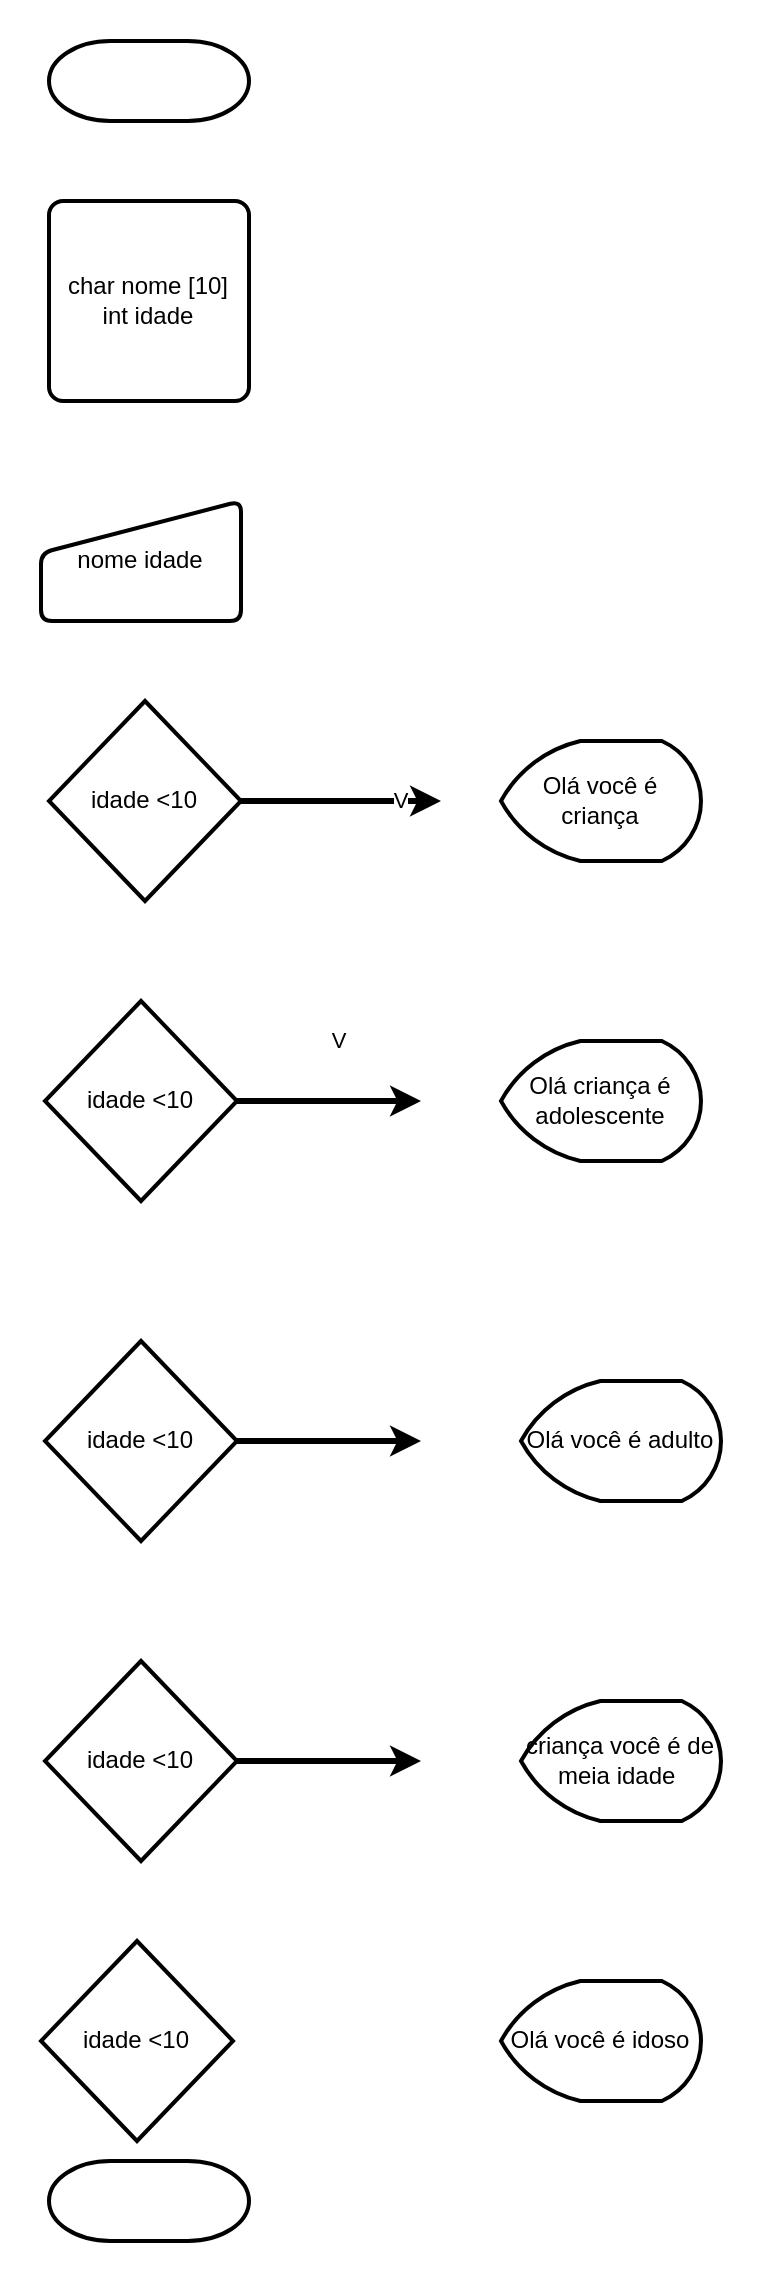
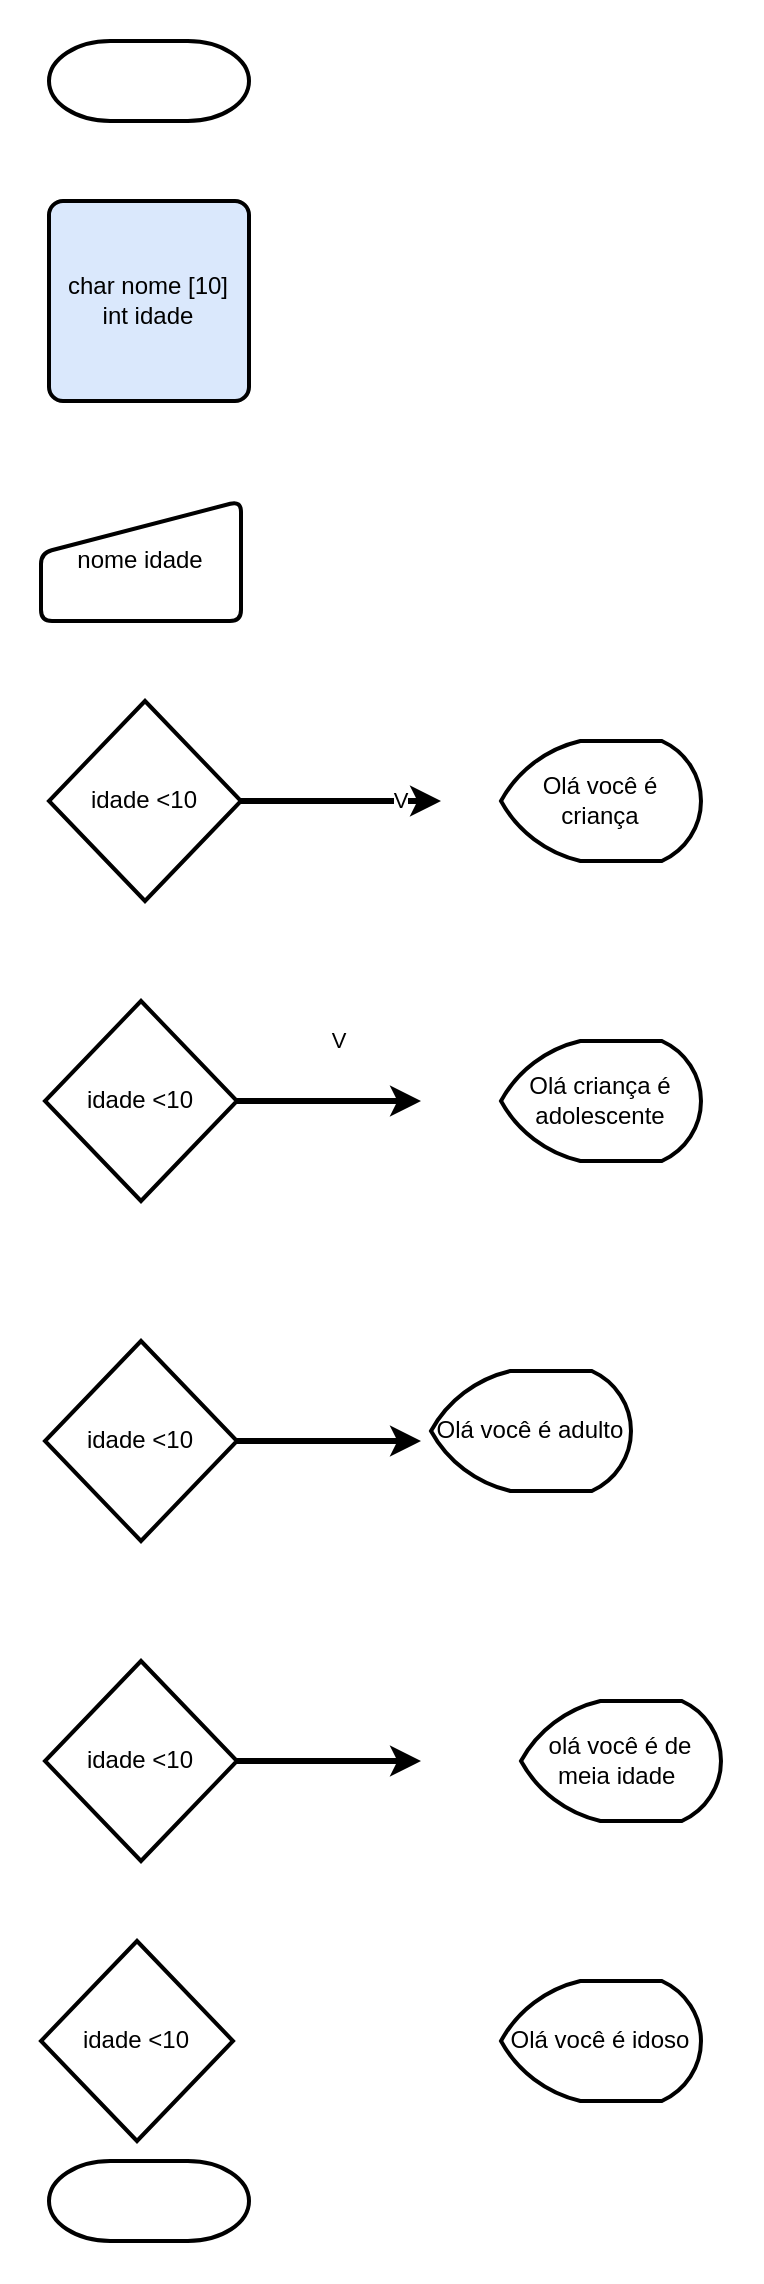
  <mxCell id="0" />
  <mxCell id="1" parent="0" />
  <mxCell id="2" value="" style="strokeWidth=2;html=1;shape=mxgraph.flowchart.terminator;whiteSpace=wrap;" vertex="1" parent="1"><mxGeometry x="24" y="20" width="100" height="40" as="geometry" /></mxCell>
  <mxCell id="3" value="" style="strokeWidth=2;html=1;shape=mxgraph.flowchart.terminator;whiteSpace=wrap;" vertex="1" parent="1"><mxGeometry x="24" y="1080" width="100" height="40" as="geometry" /></mxCell>
- <mxCell id="4" value="char nome [10]&lt;br&gt;int idade" style="rounded=1;whiteSpace=wrap;html=1;absoluteArcSize=1;arcSize=14;strokeWidth=2;" vertex="1" parent="1"><mxGeometry x="24" y="100" width="100" height="100" as="geometry" /></mxCell>
+ <mxCell id="4" value="char nome [10]&lt;br&gt;int idade" style="rounded=1;whiteSpace=wrap;html=1;absoluteArcSize=1;arcSize=14;strokeWidth=2;fillColor=#dae8fc;" vertex="1" parent="1"><mxGeometry x="24" y="100" width="100" height="100" as="geometry" /></mxCell>
  <mxCell id="5" value="V" style="edgeStyle=orthogonalEdgeStyle;rounded=0;orthogonalLoop=1;jettySize=auto;html=1;strokeWidth=3;" edge="1" parent="1" source="6"><mxGeometry y="30" relative="1" as="geometry"><mxPoint x="220" y="400" as="targetPoint" /><mxPoint as="offset" /></mxGeometry></mxCell>
  <mxCell id="6" value="idade &amp;lt;10" style="strokeWidth=2;html=1;shape=mxgraph.flowchart.decision;whiteSpace=wrap;" vertex="1" parent="1"><mxGeometry x="24" y="350" width="96" height="100" as="geometry" /></mxCell>
  <mxCell id="7" value="nome idade" style="html=1;strokeWidth=2;shape=manualInput;whiteSpace=wrap;rounded=1;size=26;arcSize=11;" vertex="1" parent="1"><mxGeometry x="20" y="250" width="100" height="60" as="geometry" /></mxCell>
  <mxCell id="8" value="Olá você é criança" style="strokeWidth=2;html=1;shape=mxgraph.flowchart.display;whiteSpace=wrap;" vertex="1" parent="1"><mxGeometry x="250" y="370" width="100" height="60" as="geometry" /></mxCell>
  <mxCell id="9" value="V" style="edgeStyle=orthogonalEdgeStyle;rounded=0;orthogonalLoop=1;jettySize=auto;html=1;strokeWidth=3;" edge="1" parent="1" source="10"><mxGeometry x="0.13" y="30" relative="1" as="geometry"><mxPoint x="210" y="550" as="targetPoint" /><mxPoint as="offset" /></mxGeometry></mxCell>
  <mxCell id="10" value="idade &amp;lt;10" style="strokeWidth=2;html=1;shape=mxgraph.flowchart.decision;whiteSpace=wrap;" vertex="1" parent="1"><mxGeometry x="22" y="500" width="96" height="100" as="geometry" /></mxCell>
  <mxCell id="11" value="Olá criança é adolescente" style="strokeWidth=2;html=1;shape=mxgraph.flowchart.display;whiteSpace=wrap;" vertex="1" parent="1"><mxGeometry x="250" y="520" width="100" height="60" as="geometry" /></mxCell>
  <mxCell id="12" style="edgeStyle=orthogonalEdgeStyle;rounded=0;orthogonalLoop=1;jettySize=auto;html=1;strokeWidth=3;" edge="1" parent="1" source="13"><mxGeometry relative="1" as="geometry"><mxPoint x="210" y="720" as="targetPoint" /></mxGeometry></mxCell>
  <mxCell id="13" value="idade &amp;lt;10" style="strokeWidth=2;html=1;shape=mxgraph.flowchart.decision;whiteSpace=wrap;" vertex="1" parent="1"><mxGeometry x="22" y="670" width="96" height="100" as="geometry" /></mxCell>
  <mxCell id="14" style="edgeStyle=orthogonalEdgeStyle;rounded=0;orthogonalLoop=1;jettySize=auto;html=1;strokeWidth=3;" edge="1" parent="1" source="15"><mxGeometry relative="1" as="geometry"><mxPoint x="210" y="880" as="targetPoint" /></mxGeometry></mxCell>
  <mxCell id="15" value="idade &amp;lt;10" style="strokeWidth=2;html=1;shape=mxgraph.flowchart.decision;whiteSpace=wrap;" vertex="1" parent="1"><mxGeometry x="22" y="830" width="96" height="100" as="geometry" /></mxCell>
- <mxCell id="16" value="Olá você é adulto" style="strokeWidth=2;html=1;shape=mxgraph.flowchart.display;whiteSpace=wrap;" vertex="1" parent="1"><mxGeometry x="260" y="690" width="100" height="60" as="geometry" /></mxCell>
- <mxCell id="17" value="criança você é de meia idade&amp;nbsp;" style="strokeWidth=2;html=1;shape=mxgraph.flowchart.display;whiteSpace=wrap;" vertex="1" parent="1"><mxGeometry x="260" y="850" width="100" height="60" as="geometry" /></mxCell>
+ <mxCell id="16" value="Olá você é adulto" style="strokeWidth=2;html=1;shape=mxgraph.flowchart.display;whiteSpace=wrap;" vertex="1" parent="1"><mxGeometry x="215" y="685" width="100" height="60" as="geometry" /></mxCell>
+ <mxCell id="17" value="olá você é de meia idade&amp;nbsp;" style="strokeWidth=2;html=1;shape=mxgraph.flowchart.display;whiteSpace=wrap;" vertex="1" parent="1"><mxGeometry x="260" y="850" width="100" height="60" as="geometry" /></mxCell>
  <mxCell id="18" value="Olá você é idoso" style="strokeWidth=2;html=1;shape=mxgraph.flowchart.display;whiteSpace=wrap;" vertex="1" parent="1"><mxGeometry x="250" y="990" width="100" height="60" as="geometry" /></mxCell>
  <mxCell id="19" value="idade &amp;lt;10" style="strokeWidth=2;html=1;shape=mxgraph.flowchart.decision;whiteSpace=wrap;" vertex="1" parent="1"><mxGeometry x="20" y="970" width="96" height="100" as="geometry" /></mxCell>
